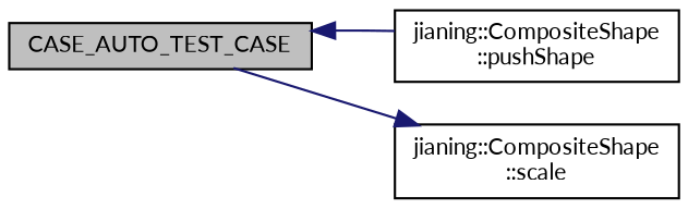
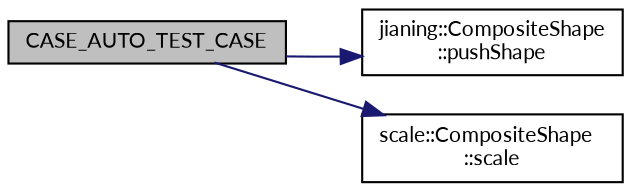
  digraph {
    fontname=Lato
    rankdir=LR
    node [color=black fillcolor=white fontname=Lato fontsize=10 shape=record style=filled]
    edge [color=midnightblue fontname=Lato fontsize=10 labelfontname=Helvetica labelfontsize=10 style=solid]
    n1 [fillcolor=grey75 fontcolor=black height=0.2 label=CASE_AUTO_TEST_CASE width=0.4]
    n2 [height=0.2 label="jianing::CompositeShape\l::pushShape" width=0.4]
-   n3 [height=0.2 label="jianing::CompositeShape\l::scale" width=0.4]
-   n2 -> n1
+   n3 [height=0.2 label="scale::CompositeShape\l::scale" width=0.4]
+   n1 -> n2
    n1 -> n3
  }
